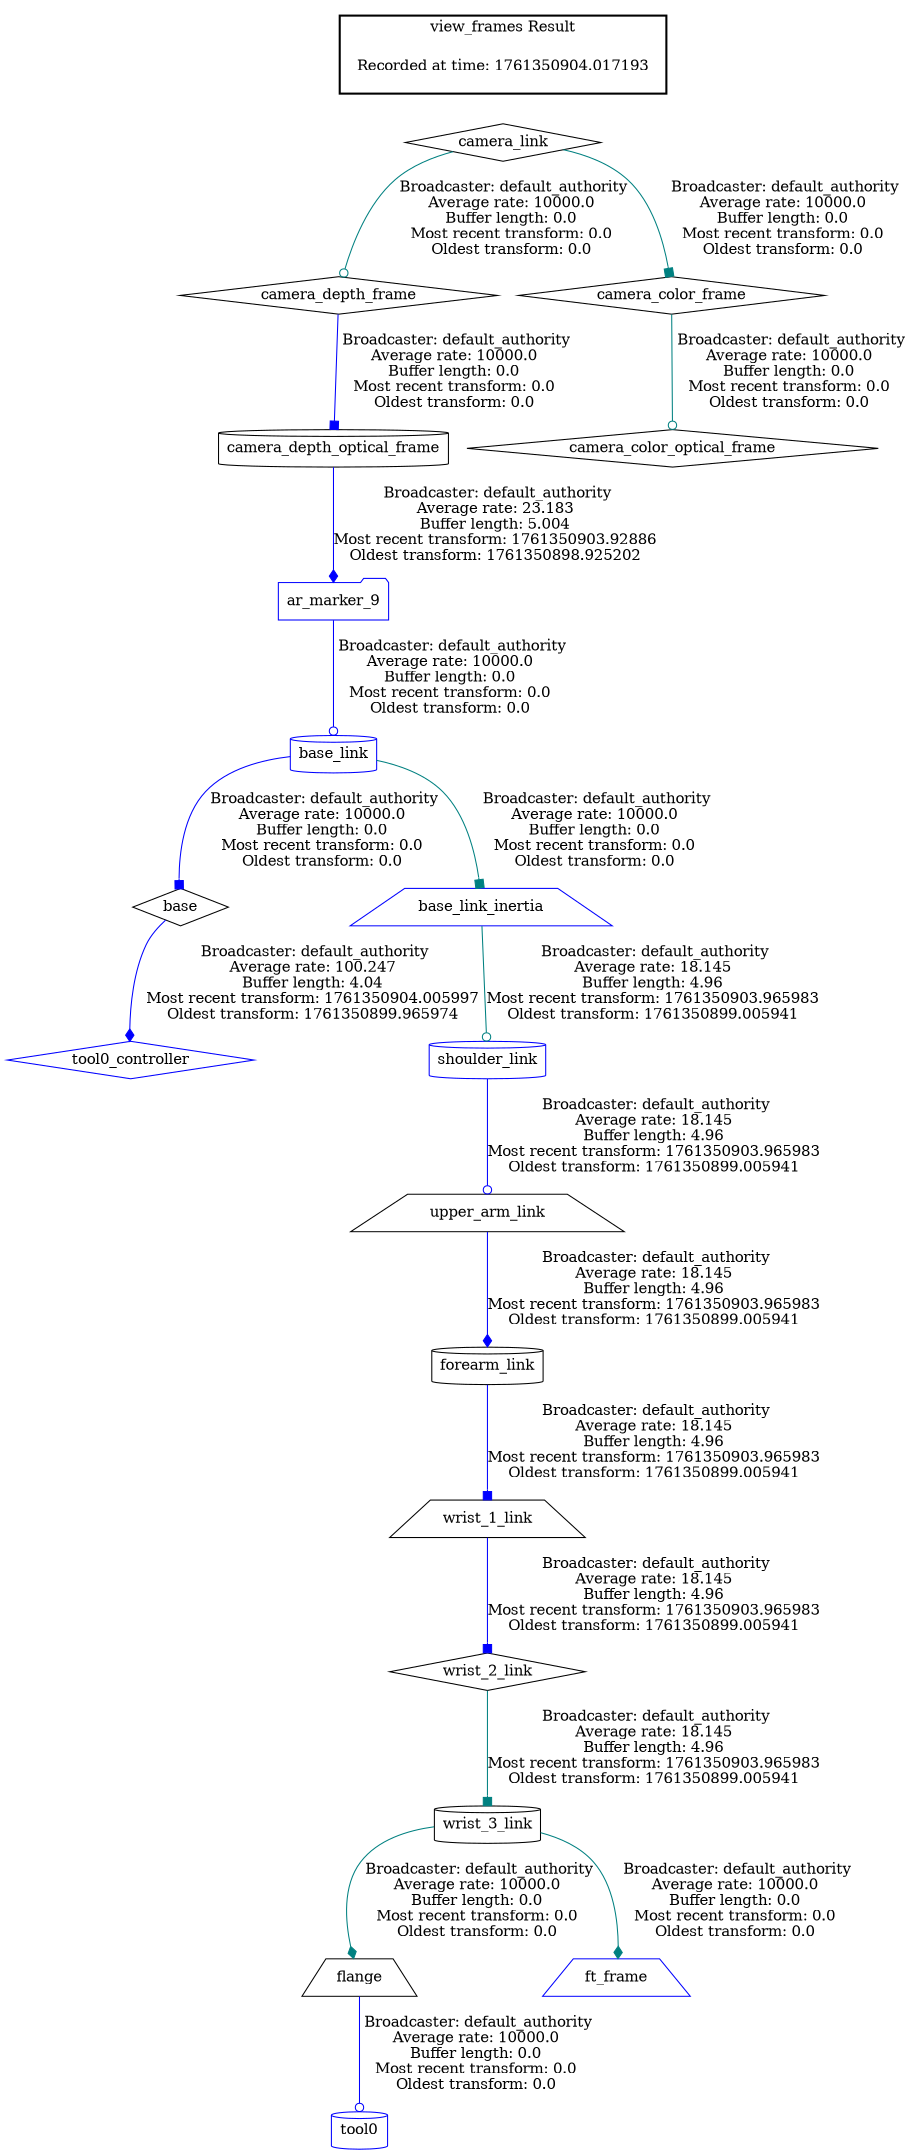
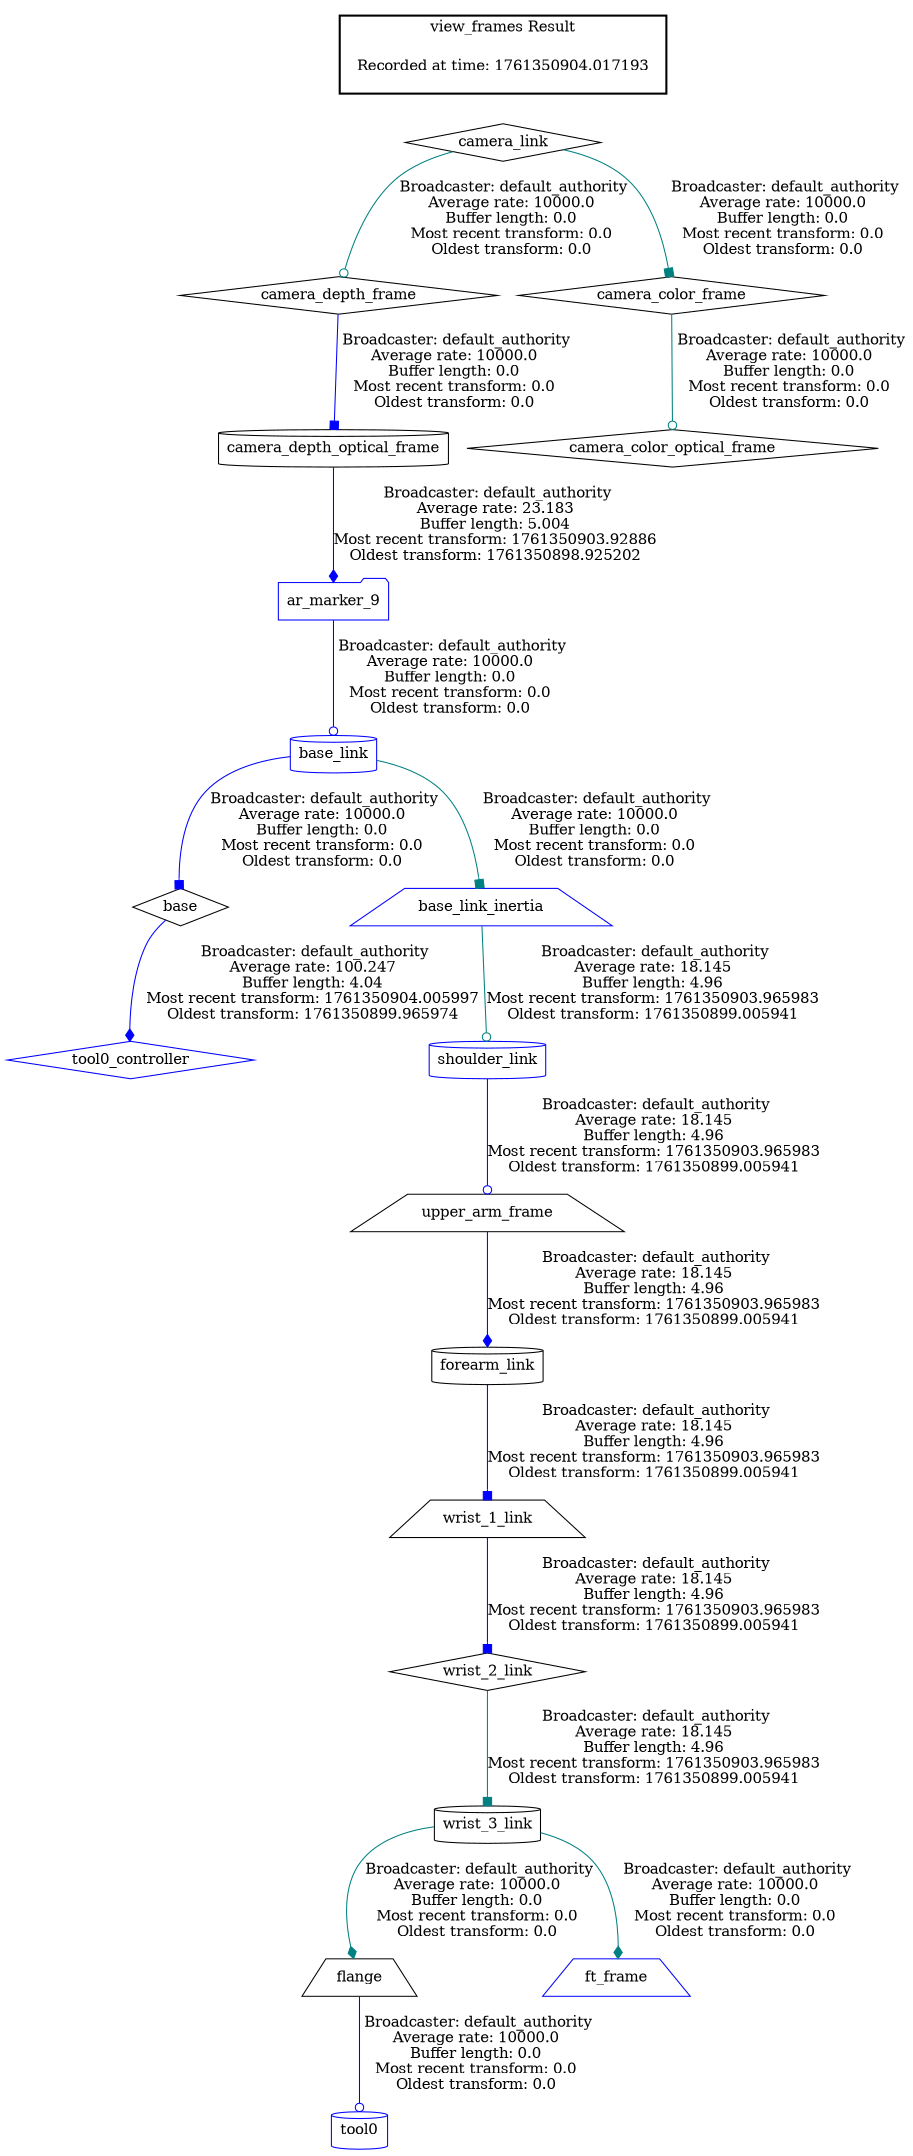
  digraph {
    node [color=black shape=diamond]
    edge [arrowhead=box color=blue]
    "Recorded at time: 1761350904.017193" [shape=plaintext]
    camera_link
    camera_depth_optical_frame [shape=cylinder]
    ar_marker_9 [color=blue shape=folder]
    base_link [color=blue shape=cylinder]
    base
    base_link_inertia [color=blue shape=trapezium]
    camera_depth_frame
    camera_color_frame
    camera_color_optical_frame
    tool0_controller [color=blue]
    shoulder_link [color=blue shape=cylinder]
-   upper_arm_link [shape=trapezium]
+   upper_arm_link [shape=trapezium label=upper_arm_frame]
    flange [shape=trapezium]
    tool0 [color=blue shape=cylinder]
    wrist_3_link [shape=cylinder]
    ft_frame [color=blue shape=trapezium]
    wrist_2_link
    forearm_link [shape=cylinder]
    wrist_1_link [shape=trapezium]
    subgraph cluster_1 {
      color=black
      label="view_frames Result"
      style=bold
      "Recorded at time: 1761350904.017193"
    }
    "Recorded at time: 1761350904.017193" -> camera_link [style=invis arrowhead="" color=""]
    camera_link -> camera_depth_frame [arrowhead=odot color=teal label=" Broadcaster: default_authority\nAverage rate: 10000.0\nBuffer length: 0.0\nMost recent transform: 0.0\nOldest transform: 0.0\n"]
    camera_link -> camera_color_frame [color=teal label=" Broadcaster: default_authority\nAverage rate: 10000.0\nBuffer length: 0.0\nMost recent transform: 0.0\nOldest transform: 0.0\n"]
    camera_depth_optical_frame -> ar_marker_9 [arrowhead=diamond label=" Broadcaster: default_authority\nAverage rate: 23.183\nBuffer length: 5.004\nMost recent transform: 1761350903.92886\nOldest transform: 1761350898.925202\n"]
    ar_marker_9 -> base_link [arrowhead=odot label=" Broadcaster: default_authority\nAverage rate: 10000.0\nBuffer length: 0.0\nMost recent transform: 0.0\nOldest transform: 0.0\n"]
    base_link -> base [label=" Broadcaster: default_authority\nAverage rate: 10000.0\nBuffer length: 0.0\nMost recent transform: 0.0\nOldest transform: 0.0\n"]
    base_link -> base_link_inertia [color=teal label=" Broadcaster: default_authority\nAverage rate: 10000.0\nBuffer length: 0.0\nMost recent transform: 0.0\nOldest transform: 0.0\n"]
    base -> tool0_controller [arrowhead=diamond label=" Broadcaster: default_authority\nAverage rate: 100.247\nBuffer length: 4.04\nMost recent transform: 1761350904.005997\nOldest transform: 1761350899.965974\n"]
    base_link_inertia -> shoulder_link [arrowhead=odot color=teal label=" Broadcaster: default_authority\nAverage rate: 18.145\nBuffer length: 4.96\nMost recent transform: 1761350903.965983\nOldest transform: 1761350899.005941\n"]
    camera_depth_frame -> camera_depth_optical_frame [label=" Broadcaster: default_authority\nAverage rate: 10000.0\nBuffer length: 0.0\nMost recent transform: 0.0\nOldest transform: 0.0\n"]
    camera_color_frame -> camera_color_optical_frame [arrowhead=odot color=teal label=" Broadcaster: default_authority\nAverage rate: 10000.0\nBuffer length: 0.0\nMost recent transform: 0.0\nOldest transform: 0.0\n"]
    shoulder_link -> upper_arm_link [arrowhead=odot label=" Broadcaster: default_authority\nAverage rate: 18.145\nBuffer length: 4.96\nMost recent transform: 1761350903.965983\nOldest transform: 1761350899.005941\n"]
    upper_arm_link -> forearm_link [arrowhead=diamond label=" Broadcaster: default_authority\nAverage rate: 18.145\nBuffer length: 4.96\nMost recent transform: 1761350903.965983\nOldest transform: 1761350899.005941\n"]
    flange -> tool0 [arrowhead=odot label=" Broadcaster: default_authority\nAverage rate: 10000.0\nBuffer length: 0.0\nMost recent transform: 0.0\nOldest transform: 0.0\n"]
    wrist_3_link -> flange [arrowhead=diamond color=teal label=" Broadcaster: default_authority\nAverage rate: 10000.0\nBuffer length: 0.0\nMost recent transform: 0.0\nOldest transform: 0.0\n"]
    wrist_3_link -> ft_frame [arrowhead=diamond color=teal label=" Broadcaster: default_authority\nAverage rate: 10000.0\nBuffer length: 0.0\nMost recent transform: 0.0\nOldest transform: 0.0\n"]
    wrist_2_link -> wrist_3_link [color=teal label=" Broadcaster: default_authority\nAverage rate: 18.145\nBuffer length: 4.96\nMost recent transform: 1761350903.965983\nOldest transform: 1761350899.005941\n"]
    forearm_link -> wrist_1_link [label=" Broadcaster: default_authority\nAverage rate: 18.145\nBuffer length: 4.96\nMost recent transform: 1761350903.965983\nOldest transform: 1761350899.005941\n"]
    wrist_1_link -> wrist_2_link [label=" Broadcaster: default_authority\nAverage rate: 18.145\nBuffer length: 4.96\nMost recent transform: 1761350903.965983\nOldest transform: 1761350899.005941\n"]
  }
